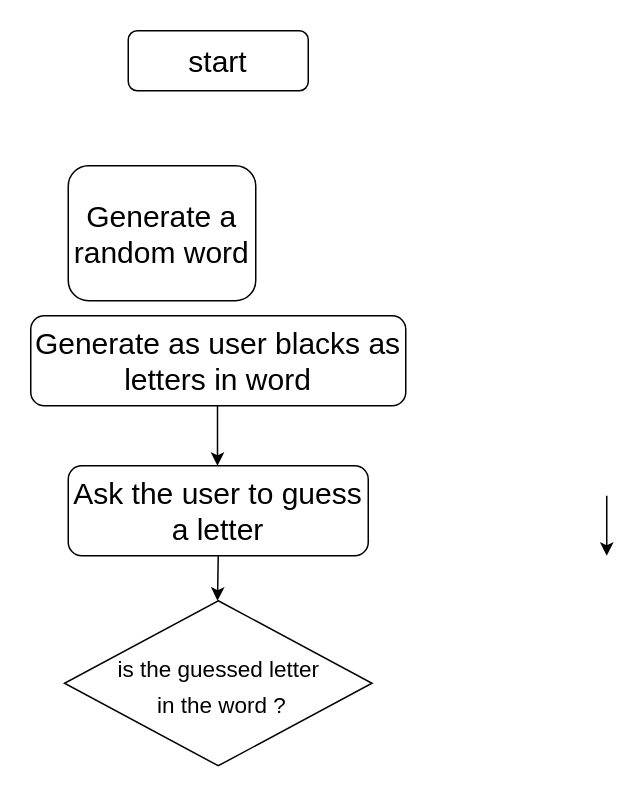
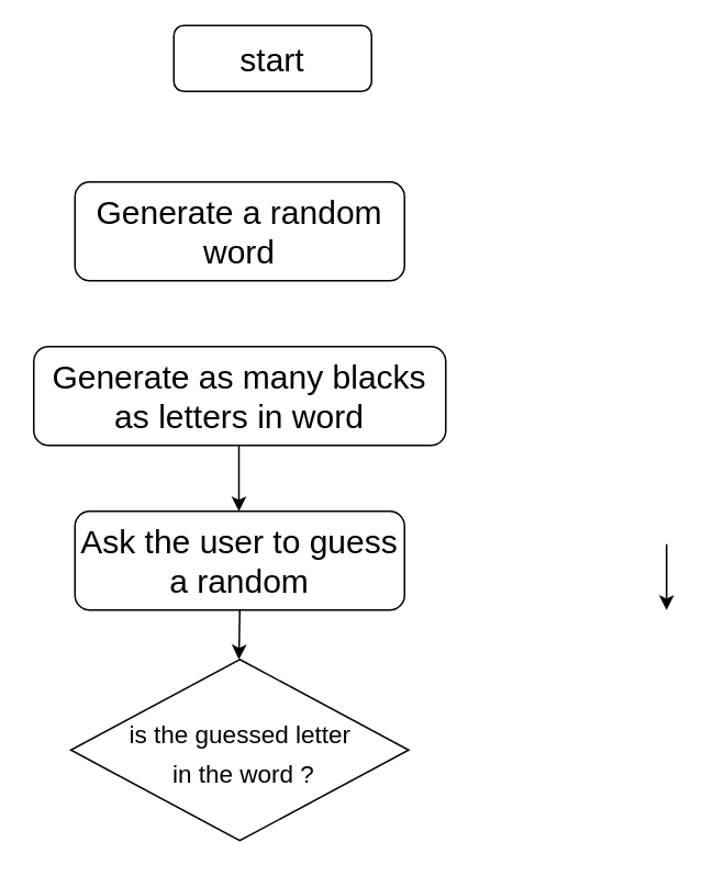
  <mxCell id="0" />
  <mxCell id="1" parent="0" />
- <mxCell id="2" value="start" style="rounded=1;whiteSpace=wrap;html=1;fontSize=20;glass=0;strokeWidth=1;shadow=0;fontStyle=0" parent="1" vertex="1"><mxGeometry x="85" y="20" width="120" height="40" as="geometry" /></mxCell>
- <mxCell id="3" value="Generate a random word" style="rounded=1;whiteSpace=wrap;html=1;fontSize=20;" vertex="1" parent="1"><mxGeometry x="45" y="110" width="125" height="90" as="geometry" /></mxCell>
- <mxCell id="4" value="Generate as user blacks as letters in word" style="rounded=1;whiteSpace=wrap;html=1;fontSize=20;" vertex="1" parent="1"><mxGeometry x="20" y="210" width="250" height="60" as="geometry" /></mxCell>
- <mxCell id="5" value="Ask the user to guess a letter" style="rounded=1;whiteSpace=wrap;html=1;fontSize=20;" vertex="1" parent="1"><mxGeometry x="45" y="310" width="200" height="60" as="geometry" /></mxCell>
+ <mxCell id="2" value="start" style="rounded=1;whiteSpace=wrap;html=1;fontSize=20;glass=0;strokeWidth=1;shadow=0;fontStyle=0" parent="1" vertex="1"><mxGeometry x="105" y="15" width="120" height="40" as="geometry" /></mxCell>
+ <mxCell id="3" value="Generate a random word" style="rounded=1;whiteSpace=wrap;html=1;fontSize=20;" vertex="1" parent="1"><mxGeometry x="45" y="110" width="200" height="60" as="geometry" /></mxCell>
+ <mxCell id="4" value="Generate as many blacks as letters in word" style="rounded=1;whiteSpace=wrap;html=1;fontSize=20;" vertex="1" parent="1"><mxGeometry x="20" y="210" width="250" height="60" as="geometry" /></mxCell>
+ <mxCell id="5" value="Ask the user to guess a random" style="rounded=1;whiteSpace=wrap;html=1;fontSize=20;" vertex="1" parent="1"><mxGeometry x="45" y="310" width="200" height="60" as="geometry" /></mxCell>
  <mxCell id="6" value="" style="endArrow=classic;html=1;rounded=0;fontSize=20;exitX=0.5;exitY=1;exitDx=0;exitDy=0;entryX=0.5;entryY=0;entryDx=0;entryDy=0;" edge="1" parent="1"><mxGeometry width="50" height="50" relative="1" as="geometry"><mxPoint x="144.5" y="270" as="sourcePoint" /><mxPoint x="144.5" y="310" as="targetPoint" /></mxGeometry></mxCell>
  <mxCell id="7" value="" style="endArrow=classic;html=1;rounded=0;fontSize=20;entryX=0.5;entryY=0;entryDx=0;entryDy=0;" edge="1" parent="1"><mxGeometry width="50" height="50" relative="1" as="geometry"><mxPoint x="145" y="370" as="sourcePoint" /><mxPoint x="144.5" y="400" as="targetPoint" /></mxGeometry></mxCell>
  <mxCell id="8" value="" style="endArrow=classic;html=1;rounded=0;fontSize=20;exitX=0.5;exitY=1;exitDx=0;exitDy=0;entryX=0.5;entryY=0;entryDx=0;entryDy=0;" edge="1" parent="1"><mxGeometry width="50" height="50" relative="1" as="geometry"><mxPoint x="404" y="330" as="sourcePoint" /><mxPoint x="404" y="370" as="targetPoint" /></mxGeometry></mxCell>
  <mxCell id="9" value="&lt;font style=&quot;font-size: 15px;&quot;&gt;is the guessed letter&lt;br&gt;&amp;nbsp;in the word ?&lt;/font&gt;" style="rhombus;whiteSpace=wrap;html=1;fontSize=20;" vertex="1" parent="1"><mxGeometry x="42.5" y="400" width="205" height="110" as="geometry" /></mxCell>
